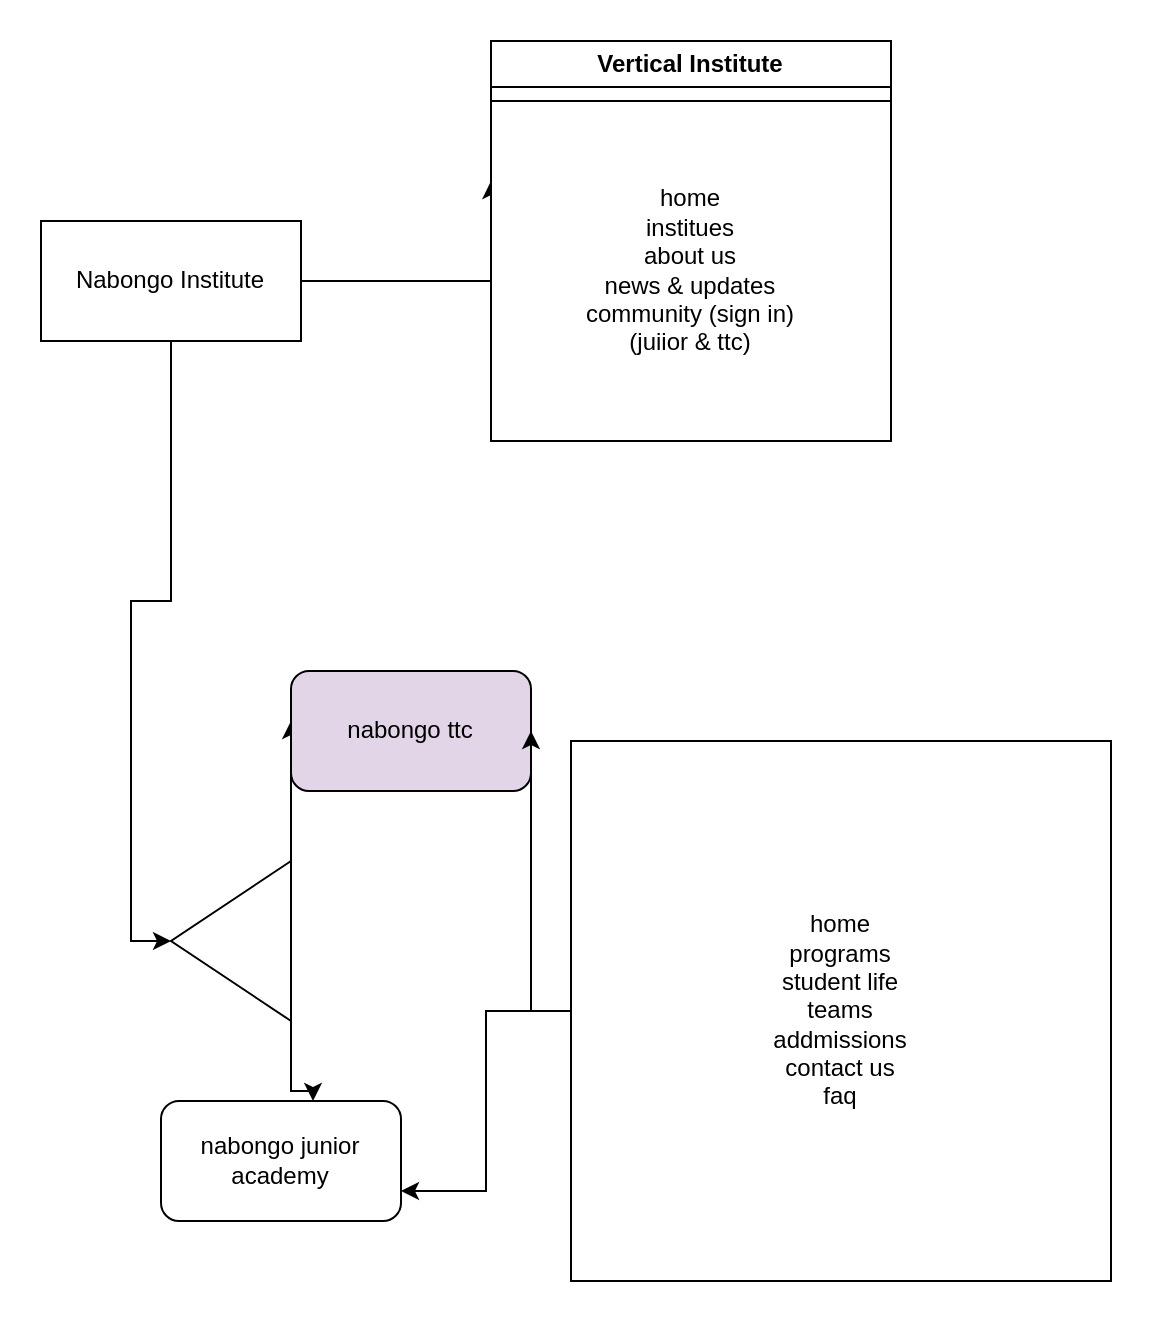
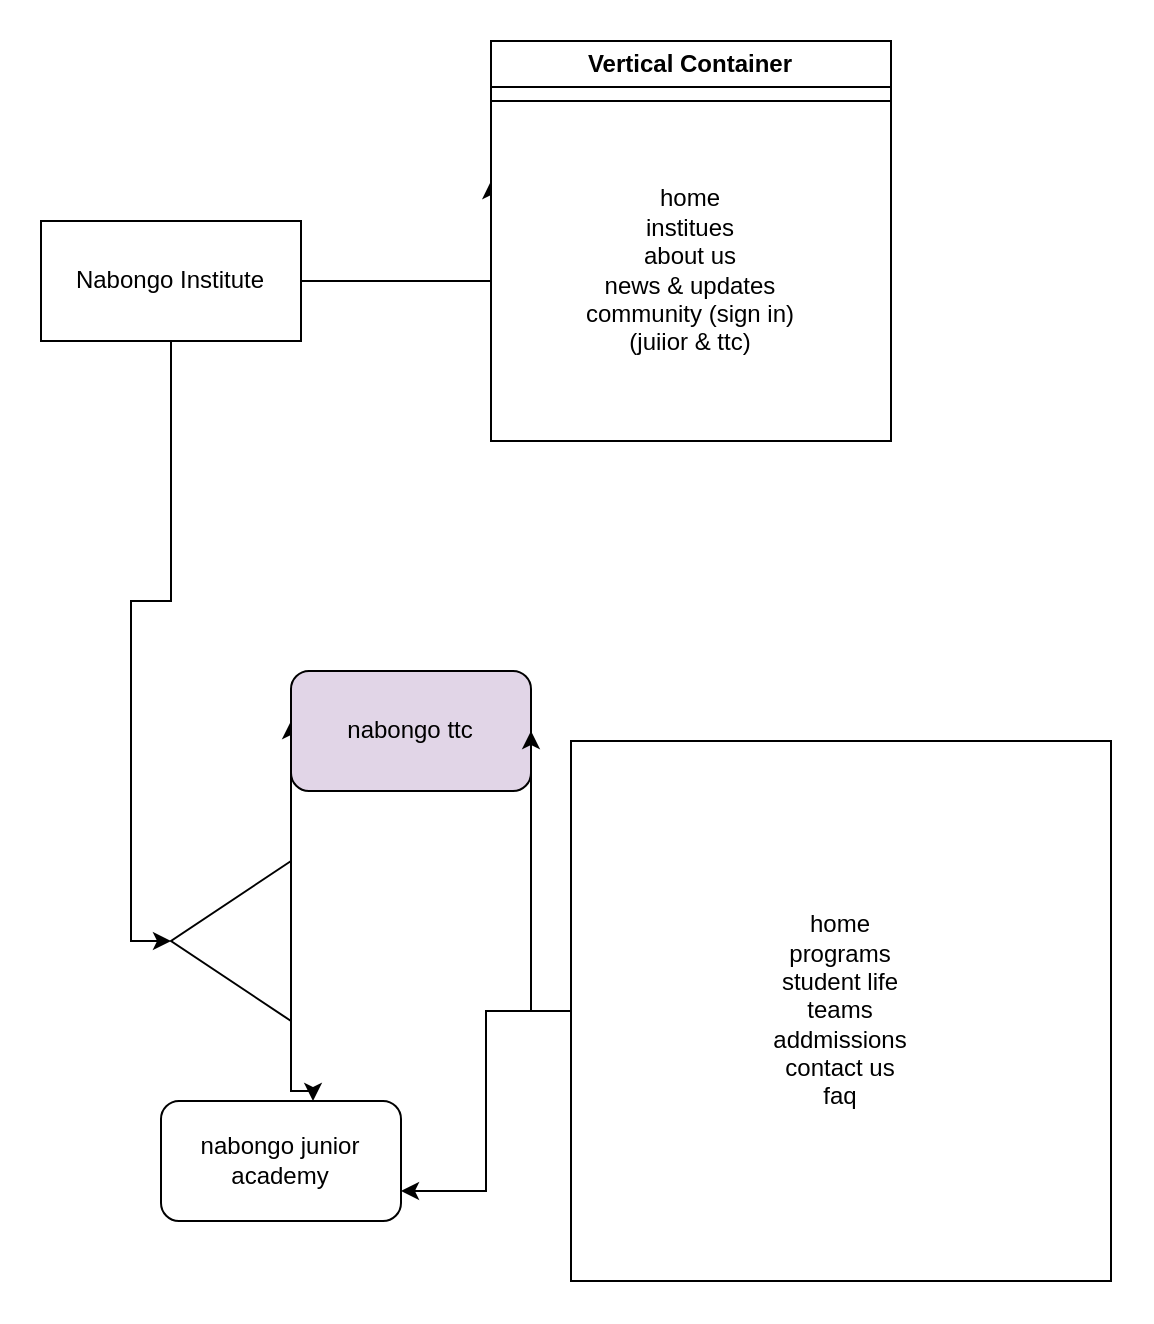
  <mxCell id="0" />
  <mxCell id="1" parent="0" />
  <mxCell id="2" style="edgeStyle=orthogonalEdgeStyle;rounded=0;orthogonalLoop=1;jettySize=auto;html=1;" parent="1" source="4" edge="1"><mxGeometry relative="1" as="geometry"><mxPoint x="245" y="90" as="targetPoint" /></mxGeometry></mxCell>
  <mxCell id="3" style="edgeStyle=orthogonalEdgeStyle;rounded=0;orthogonalLoop=1;jettySize=auto;html=1;entryX=1;entryY=0.5;entryDx=0;entryDy=0;" parent="1" source="4" target="9" edge="1"><mxGeometry relative="1" as="geometry"><mxPoint x="100" y="390" as="targetPoint" /></mxGeometry></mxCell>
  <mxCell id="4" value="Nabongo Institute" style="rounded=0;whiteSpace=wrap;html=1;" parent="1" vertex="1"><mxGeometry x="20" y="110" width="130" height="60" as="geometry" /></mxCell>
- <mxCell id="5" value="Vertical Institute" style="swimlane;whiteSpace=wrap;html=1;" parent="1" vertex="1"><mxGeometry x="245" y="20" width="200" height="200" as="geometry" /></mxCell>
+ <mxCell id="5" value="Vertical Container" style="swimlane;whiteSpace=wrap;html=1;" parent="1" vertex="1"><mxGeometry x="245" y="20" width="200" height="200" as="geometry" /></mxCell>
  <mxCell id="6" value="home&lt;div&gt;institues&lt;/div&gt;&lt;div&gt;about us&lt;/div&gt;&lt;div&gt;news &amp;amp; updates&lt;/div&gt;&lt;div&gt;&lt;div&gt;community (sign in)&lt;/div&gt;&lt;/div&gt;&lt;div&gt;(juiior &amp;amp; ttc)&lt;/div&gt;" style="whiteSpace=wrap;html=1;" parent="1" vertex="1"><mxGeometry x="245" y="50" width="200" height="170" as="geometry" /></mxCell>
  <mxCell id="7" style="edgeStyle=orthogonalEdgeStyle;rounded=0;orthogonalLoop=1;jettySize=auto;html=1;" parent="1" source="9" edge="1"><mxGeometry relative="1" as="geometry"><mxPoint x="145" y="360" as="targetPoint" /><Array as="points"><mxPoint x="145" y="400" /><mxPoint x="145" y="400" /></Array></mxGeometry></mxCell>
  <mxCell id="8" style="edgeStyle=orthogonalEdgeStyle;rounded=0;orthogonalLoop=1;jettySize=auto;html=1;" parent="1" source="9" target="11" edge="1"><mxGeometry relative="1" as="geometry"><mxPoint x="155" y="580" as="targetPoint" /><Array as="points"><mxPoint x="145" y="545" /><mxPoint x="156" y="545" /></Array></mxGeometry></mxCell>
  <mxCell id="9" value="" style="triangle;whiteSpace=wrap;html=1;direction=west;" parent="1" vertex="1"><mxGeometry x="85" y="430" width="60" height="80" as="geometry" /></mxCell>
  <mxCell id="10" value="nabongo ttc" style="rounded=1;whiteSpace=wrap;html=1;fillColor=#e1d5e7;" parent="1" vertex="1"><mxGeometry x="145" y="335" width="120" height="60" as="geometry" /></mxCell>
  <mxCell id="11" value="nabongo junior academy" style="rounded=1;whiteSpace=wrap;html=1;" parent="1" vertex="1"><mxGeometry x="80" y="550" width="120" height="60" as="geometry" /></mxCell>
  <mxCell id="12" style="edgeStyle=orthogonalEdgeStyle;rounded=0;orthogonalLoop=1;jettySize=auto;html=1;entryX=1;entryY=0.5;entryDx=0;entryDy=0;" parent="1" source="14" target="10" edge="1"><mxGeometry relative="1" as="geometry" /></mxCell>
  <mxCell id="13" style="edgeStyle=orthogonalEdgeStyle;rounded=0;orthogonalLoop=1;jettySize=auto;html=1;entryX=1;entryY=0.75;entryDx=0;entryDy=0;" parent="1" source="14" target="11" edge="1"><mxGeometry relative="1" as="geometry" /></mxCell>
  <mxCell id="14" value="home&lt;div&gt;programs&lt;/div&gt;&lt;div&gt;student life&lt;/div&gt;&lt;div&gt;teams&lt;/div&gt;&lt;div&gt;addmissions&lt;/div&gt;&lt;div&gt;&lt;span style=&quot;background-color: transparent;&quot;&gt;contact us&lt;/span&gt;&lt;/div&gt;&lt;div&gt;&lt;span style=&quot;background-color: transparent;&quot;&gt;faq&lt;/span&gt;&lt;/div&gt;" style="whiteSpace=wrap;html=1;aspect=fixed;" parent="1" vertex="1"><mxGeometry x="285" y="370" width="270" height="270" as="geometry" /></mxCell>
